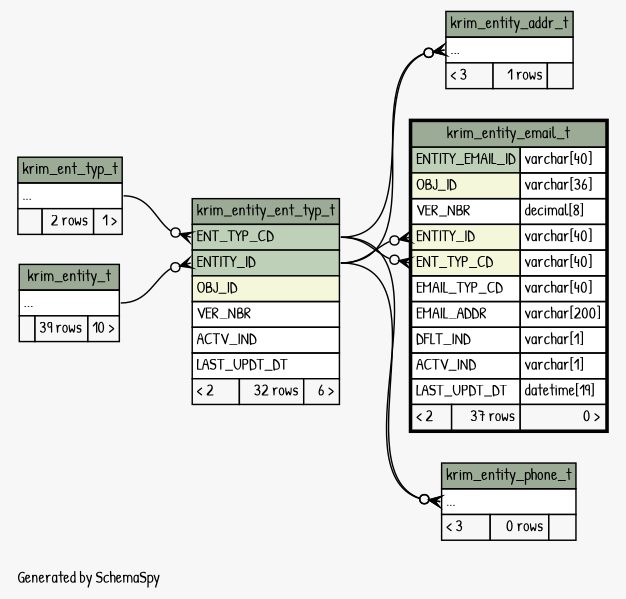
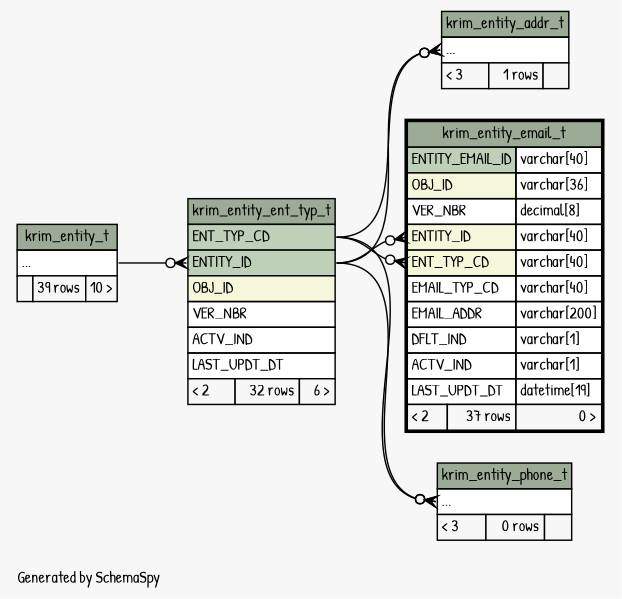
  digraph {
    bgcolor="#f7f7f7"
    fontname="Patrick Hand"
    fontsize=11
    label="\nGenerated by SchemaSpy"
    labeljust=l
    nodesep=0.18
    rankdir=RL
    ranksep=0.46
    node [fontname="Patrick Hand" fontsize=11 shape=plaintext]
    edge [arrowhead=none arrowsize=0.8 arrowtail=crowodot dir=back fontname="Patrick Hand" headport="ENT_TYP_CD:e" tailport="elipses:w"]
    n1 [label=<     <TABLE BORDER="0" CELLBORDER="1" CELLSPACING="0" BGCOLOR="#ffffff">       <TR><TD COLSPAN="3" BGCOLOR="#9bab96" ALIGN="CENTER">krim_entity_addr_t</TD></TR>       <TR><TD PORT="elipses" COLSPAN="3" ALIGN="LEFT">...</TD></TR>       <TR><TD ALIGN="LEFT" BGCOLOR="#f7f7f7">&lt; 3</TD><TD ALIGN="RIGHT" BGCOLOR="#f7f7f7">1 rows</TD><TD ALIGN="RIGHT" BGCOLOR="#f7f7f7">  </TD></TR>     </TABLE>>]
    n2 [label=<     <TABLE BORDER="0" CELLBORDER="1" CELLSPACING="0" BGCOLOR="#ffffff">       <TR><TD COLSPAN="3" BGCOLOR="#9bab96" ALIGN="CENTER">krim_entity_ent_typ_t</TD></TR>       <TR><TD PORT="ENT_TYP_CD" COLSPAN="3" BGCOLOR="#bed1b8" ALIGN="LEFT">ENT_TYP_CD</TD></TR>       <TR><TD PORT="ENTITY_ID" COLSPAN="3" BGCOLOR="#bed1b8" ALIGN="LEFT">ENTITY_ID</TD></TR>       <TR><TD PORT="OBJ_ID" COLSPAN="3" BGCOLOR="#f4f7da" ALIGN="LEFT">OBJ_ID</TD></TR>       <TR><TD PORT="VER_NBR" COLSPAN="3" ALIGN="LEFT">VER_NBR</TD></TR>       <TR><TD PORT="ACTV_IND" COLSPAN="3" ALIGN="LEFT">ACTV_IND</TD></TR>       <TR><TD PORT="LAST_UPDT_DT" COLSPAN="3" ALIGN="LEFT">LAST_UPDT_DT</TD></TR>       <TR><TD ALIGN="LEFT" BGCOLOR="#f7f7f7">&lt; 2</TD><TD ALIGN="RIGHT" BGCOLOR="#f7f7f7">32 rows</TD><TD ALIGN="RIGHT" BGCOLOR="#f7f7f7">6 &gt;</TD></TR>     </TABLE>>]
-   n3 [label=<     <TABLE BORDER="0" CELLBORDER="1" CELLSPACING="0" BGCOLOR="#ffffff">       <TR><TD COLSPAN="3" BGCOLOR="#9bab96" ALIGN="CENTER">krim_ent_typ_t</TD></TR>       <TR><TD PORT="elipses" COLSPAN="3" ALIGN="LEFT">...</TD></TR>       <TR><TD ALIGN="LEFT" BGCOLOR="#f7f7f7">  </TD><TD ALIGN="RIGHT" BGCOLOR="#f7f7f7">2 rows</TD><TD ALIGN="RIGHT" BGCOLOR="#f7f7f7">1 &gt;</TD></TR>     </TABLE>>]
    n4 [label=<     <TABLE BORDER="0" CELLBORDER="1" CELLSPACING="0" BGCOLOR="#ffffff">       <TR><TD COLSPAN="3" BGCOLOR="#9bab96" ALIGN="CENTER">krim_entity_t</TD></TR>       <TR><TD PORT="elipses" COLSPAN="3" ALIGN="LEFT">...</TD></TR>       <TR><TD ALIGN="LEFT" BGCOLOR="#f7f7f7">  </TD><TD ALIGN="RIGHT" BGCOLOR="#f7f7f7">39 rows</TD><TD ALIGN="RIGHT" BGCOLOR="#f7f7f7">10 &gt;</TD></TR>     </TABLE>>]
    n5 [label=<     <TABLE BORDER="2" CELLBORDER="1" CELLSPACING="0" BGCOLOR="#ffffff">       <TR><TD COLSPAN="3" BGCOLOR="#9bab96" ALIGN="CENTER">krim_entity_email_t</TD></TR>       <TR><TD PORT="ENTITY_EMAIL_ID" COLSPAN="2" BGCOLOR="#bed1b8" ALIGN="LEFT">ENTITY_EMAIL_ID</TD><TD PORT="ENTITY_EMAIL_ID.type" ALIGN="LEFT">varchar[40]</TD></TR>       <TR><TD PORT="OBJ_ID" COLSPAN="2" BGCOLOR="#f4f7da" ALIGN="LEFT">OBJ_ID</TD><TD PORT="OBJ_ID.type" ALIGN="LEFT">varchar[36]</TD></TR>       <TR><TD PORT="VER_NBR" COLSPAN="2" ALIGN="LEFT">VER_NBR</TD><TD PORT="VER_NBR.type" ALIGN="LEFT">decimal[8]</TD></TR>       <TR><TD PORT="ENTITY_ID" COLSPAN="2" BGCOLOR="#f4f7da" ALIGN="LEFT">ENTITY_ID</TD><TD PORT="ENTITY_ID.type" ALIGN="LEFT">varchar[40]</TD></TR>       <TR><TD PORT="ENT_TYP_CD" COLSPAN="2" BGCOLOR="#f4f7da" ALIGN="LEFT">ENT_TYP_CD</TD><TD PORT="ENT_TYP_CD.type" ALIGN="LEFT">varchar[40]</TD></TR>       <TR><TD PORT="EMAIL_TYP_CD" COLSPAN="2" ALIGN="LEFT">EMAIL_TYP_CD</TD><TD PORT="EMAIL_TYP_CD.type" ALIGN="LEFT">varchar[40]</TD></TR>       <TR><TD PORT="EMAIL_ADDR" COLSPAN="2" ALIGN="LEFT">EMAIL_ADDR</TD><TD PORT="EMAIL_ADDR.type" ALIGN="LEFT">varchar[200]</TD></TR>       <TR><TD PORT="DFLT_IND" COLSPAN="2" ALIGN="LEFT">DFLT_IND</TD><TD PORT="DFLT_IND.type" ALIGN="LEFT">varchar[1]</TD></TR>       <TR><TD PORT="ACTV_IND" COLSPAN="2" ALIGN="LEFT">ACTV_IND</TD><TD PORT="ACTV_IND.type" ALIGN="LEFT">varchar[1]</TD></TR>       <TR><TD PORT="LAST_UPDT_DT" COLSPAN="2" ALIGN="LEFT">LAST_UPDT_DT</TD><TD PORT="LAST_UPDT_DT.type" ALIGN="LEFT">datetime[19]</TD></TR>       <TR><TD ALIGN="LEFT" BGCOLOR="#f7f7f7">&lt; 2</TD><TD ALIGN="RIGHT" BGCOLOR="#f7f7f7">37 rows</TD><TD ALIGN="RIGHT" BGCOLOR="#f7f7f7">0 &gt;</TD></TR>     </TABLE>>]
    n6 [label=<     <TABLE BORDER="0" CELLBORDER="1" CELLSPACING="0" BGCOLOR="#ffffff">       <TR><TD COLSPAN="3" BGCOLOR="#9bab96" ALIGN="CENTER">krim_entity_phone_t</TD></TR>       <TR><TD PORT="elipses" COLSPAN="3" ALIGN="LEFT">...</TD></TR>       <TR><TD ALIGN="LEFT" BGCOLOR="#f7f7f7">&lt; 3</TD><TD ALIGN="RIGHT" BGCOLOR="#f7f7f7">0 rows</TD><TD ALIGN="RIGHT" BGCOLOR="#f7f7f7">  </TD></TR>     </TABLE>>]
    n1 -> n2
    n1 -> n2 [headport="ENTITY_ID:e"]
-   n2 -> n3 [headport="elipses:e" tailport="ENT_TYP_CD:w"]
    n2 -> n4 [headport="elipses:e" tailport="ENTITY_ID:w"]
    n5 -> n2 [tailport="ENT_TYP_CD:w"]
    n5 -> n2 [headport="ENTITY_ID:e" tailport="ENTITY_ID:w"]
    n6 -> n2
    n6 -> n2 [headport="ENTITY_ID:e"]
  }
